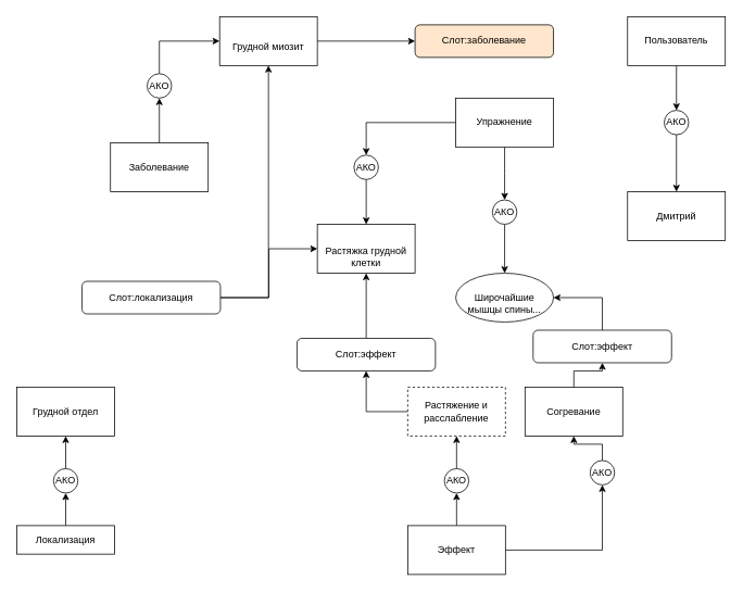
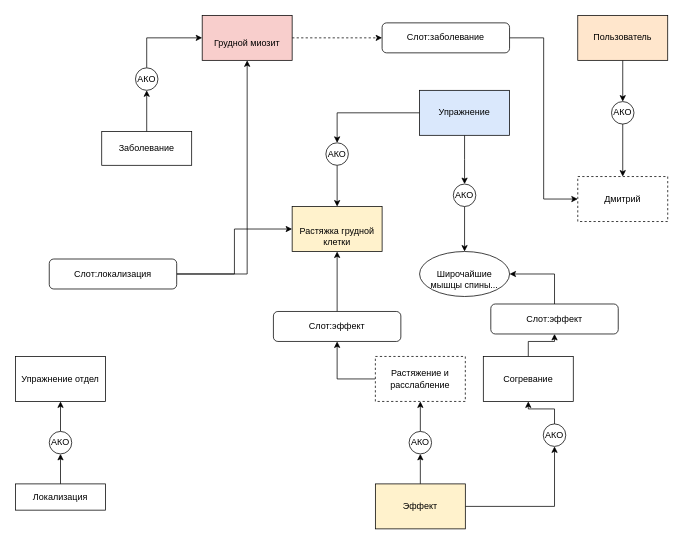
  <mxCell id="0" />
  <mxCell id="1" parent="0" />
  <mxCell id="2" style="edgeStyle=orthogonalEdgeStyle;rounded=0;orthogonalLoop=1;jettySize=auto;html=1;exitX=0.5;exitY=0;exitDx=0;exitDy=0;entryX=0.5;entryY=1;entryDx=0;entryDy=0;" edge="1" parent="1" source="3" target="14"><mxGeometry relative="1" as="geometry" /></mxCell>
- <mxCell id="3" value="Заболевание" style="rounded=0;whiteSpace=wrap;html=1;" vertex="1" parent="1"><mxGeometry x="135" y="175" width="120" height="60" as="geometry" /></mxCell>
+ <mxCell id="3" value="Заболевание" style="rounded=0;whiteSpace=wrap;html=1;" vertex="1" parent="1"><mxGeometry x="135" y="175" width="120" height="45" as="geometry" /></mxCell>
  <mxCell id="4" style="edgeStyle=orthogonalEdgeStyle;rounded=0;orthogonalLoop=1;jettySize=auto;html=1;exitX=0.5;exitY=1;exitDx=0;exitDy=0;entryX=0.5;entryY=0;entryDx=0;entryDy=0;" edge="1" parent="1" source="6"><mxGeometry relative="1" as="geometry"><mxPoint x="619" y="245" as="targetPoint" /></mxGeometry></mxCell>
  <mxCell id="5" style="edgeStyle=orthogonalEdgeStyle;rounded=0;orthogonalLoop=1;jettySize=auto;html=1;exitX=0;exitY=0.5;exitDx=0;exitDy=0;entryX=0.5;entryY=0;entryDx=0;entryDy=0;" edge="1" parent="1" source="6" target="21"><mxGeometry relative="1" as="geometry" /></mxCell>
- <mxCell id="6" value="Упражнение" style="rounded=0;whiteSpace=wrap;html=1;" vertex="1" parent="1"><mxGeometry x="559" y="120" width="120" height="60" as="geometry" /></mxCell>
+ <mxCell id="6" value="Упражнение" style="rounded=0;whiteSpace=wrap;html=1;fillColor=#dae8fc;" vertex="1" parent="1"><mxGeometry x="559" y="120" width="120" height="60" as="geometry" /></mxCell>
  <mxCell id="7" style="edgeStyle=orthogonalEdgeStyle;rounded=0;orthogonalLoop=1;jettySize=auto;html=1;exitX=0.5;exitY=1;exitDx=0;exitDy=0;entryX=0.5;entryY=0;entryDx=0;entryDy=0;" edge="1" parent="1" source="8" target="16"><mxGeometry relative="1" as="geometry" /></mxCell>
- <mxCell id="8" value="Пользователь" style="rounded=0;whiteSpace=wrap;html=1;" vertex="1" parent="1"><mxGeometry x="770" y="20" width="120" height="60" as="geometry" /></mxCell>
- <mxCell id="9" value="Дмитрий" style="rounded=0;whiteSpace=wrap;html=1;" vertex="1" parent="1"><mxGeometry x="770" y="235" width="120" height="60" as="geometry" /></mxCell>
+ <mxCell id="8" value="Пользователь" style="rounded=0;whiteSpace=wrap;html=1;fillColor=#ffe6cc;" vertex="1" parent="1"><mxGeometry x="770" y="20" width="120" height="60" as="geometry" /></mxCell>
+ <mxCell id="9" value="Дмитрий" style="rounded=0;whiteSpace=wrap;html=1;dashed=1;" vertex="1" parent="1"><mxGeometry x="770" y="235" width="120" height="60" as="geometry" /></mxCell>
  <mxCell id="10" value="&lt;br&gt;&lt;table style=&quot;border-collapse:&lt;br/&gt; collapse;width:234pt&quot; width=&quot;312&quot; cellspacing=&quot;0&quot; cellpadding=&quot;0&quot; border=&quot;0&quot;&gt;&lt;tbody&gt;&lt;tr style=&quot;height:15.0pt&quot; height=&quot;20&quot;&gt;  &lt;td style=&quot;height:15.0pt;width:234pt;word-break:initial;&lt;br/&gt;  color:var(--cib-color-neutral-foreground);font-size:var(--cib-type-body1-font-size);&lt;br/&gt;  line-height:var(--cib-type-body1-line-height);font-weight:var(--cib-type-body1-font-weight);&lt;br/&gt;  font-variation-settings: var(--cib-type-body1-font-variation-settings)&quot; width=&quot;312&quot; height=&quot;20&quot;&gt;Широчайшие&lt;br&gt;  мышцы спины...&lt;/td&gt;&lt;/tr&gt;&lt;/tbody&gt;&lt;/table&gt;" style="ellipse;whiteSpace=wrap;html=1;" vertex="1" parent="1"><mxGeometry x="559" y="335" width="120" height="60" as="geometry" /></mxCell>
- <mxCell id="11" style="edgeStyle=orthogonalEdgeStyle;rounded=0;orthogonalLoop=1;jettySize=auto;html=1;exitX=1;exitY=0.5;exitDx=0;exitDy=0;entryX=0;entryY=0.5;entryDx=0;entryDy=0;" edge="1" parent="1" source="12" target="31"><mxGeometry relative="1" as="geometry" /></mxCell>
- <mxCell id="12" value="&lt;table style=&quot;border-collapse:&lt;br/&gt; collapse;width:158pt&quot; width=&quot;210&quot; cellspacing=&quot;0&quot; cellpadding=&quot;0&quot; border=&quot;0&quot;&gt;&lt;tbody&gt;&lt;tr style=&quot;height:15.75pt&quot; height=&quot;21&quot;&gt;&lt;br/&gt;  &lt;td style=&quot;height:15.75pt;width:158pt&quot; width=&quot;210&quot; height=&quot;21&quot;&gt;Грудной миозит&lt;/td&gt;&lt;/tr&gt;&lt;/tbody&gt;&lt;/table&gt;" style="rounded=0;whiteSpace=wrap;html=1;" vertex="1" parent="1"><mxGeometry x="269" y="20" width="120" height="60" as="geometry" /></mxCell>
+ <mxCell id="11" style="edgeStyle=orthogonalEdgeStyle;rounded=0;orthogonalLoop=1;jettySize=auto;html=1;exitX=1;exitY=0.5;exitDx=0;exitDy=0;entryX=0;entryY=0.5;entryDx=0;entryDy=0;dashed=1;" edge="1" parent="1" source="12" target="31"><mxGeometry relative="1" as="geometry" /></mxCell>
+ <mxCell id="12" value="&lt;table style=&quot;border-collapse:&lt;br/&gt; collapse;width:158pt&quot; width=&quot;210&quot; cellspacing=&quot;0&quot; cellpadding=&quot;0&quot; border=&quot;0&quot;&gt;&lt;tbody&gt;&lt;tr style=&quot;height:15.75pt&quot; height=&quot;21&quot;&gt;&lt;br/&gt;  &lt;td style=&quot;height:15.75pt;width:158pt&quot; width=&quot;210&quot; height=&quot;21&quot;&gt;Грудной миозит&lt;/td&gt;&lt;/tr&gt;&lt;/tbody&gt;&lt;/table&gt;" style="rounded=0;whiteSpace=wrap;html=1;fillColor=#f8cecc;" vertex="1" parent="1"><mxGeometry x="269" y="20" width="120" height="60" as="geometry" /></mxCell>
  <mxCell id="13" style="edgeStyle=orthogonalEdgeStyle;rounded=0;orthogonalLoop=1;jettySize=auto;html=1;exitX=0.5;exitY=0;exitDx=0;exitDy=0;entryX=0;entryY=0.5;entryDx=0;entryDy=0;" edge="1" parent="1" source="14" target="12"><mxGeometry relative="1" as="geometry" /></mxCell>
  <mxCell id="14" value="АКО" style="ellipse;whiteSpace=wrap;html=1;aspect=fixed;" vertex="1" parent="1"><mxGeometry x="180" y="90" width="30" height="30" as="geometry" /></mxCell>
  <mxCell id="15" style="edgeStyle=orthogonalEdgeStyle;rounded=0;orthogonalLoop=1;jettySize=auto;html=1;exitX=0.5;exitY=1;exitDx=0;exitDy=0;entryX=0.5;entryY=0;entryDx=0;entryDy=0;" edge="1" parent="1" source="16" target="9"><mxGeometry relative="1" as="geometry" /></mxCell>
  <mxCell id="16" value="АКО" style="ellipse;whiteSpace=wrap;html=1;aspect=fixed;" vertex="1" parent="1"><mxGeometry x="815" y="135" width="30" height="30" as="geometry" /></mxCell>
  <mxCell id="17" style="edgeStyle=orthogonalEdgeStyle;rounded=0;orthogonalLoop=1;jettySize=auto;html=1;exitX=0.5;exitY=1;exitDx=0;exitDy=0;entryX=0.5;entryY=0;entryDx=0;entryDy=0;" edge="1" parent="1" source="18" target="10"><mxGeometry relative="1" as="geometry" /></mxCell>
  <mxCell id="18" value="АКО" style="ellipse;whiteSpace=wrap;html=1;aspect=fixed;" vertex="1" parent="1"><mxGeometry x="604" y="245" width="30" height="30" as="geometry" /></mxCell>
- <mxCell id="19" value="&lt;table style=&quot;border-collapse:&lt;br/&gt; collapse;width:234pt&quot; width=&quot;312&quot; cellspacing=&quot;0&quot; cellpadding=&quot;0&quot; border=&quot;0&quot;&gt;&lt;tbody&gt;&lt;tr style=&quot;height:15.0pt&quot; height=&quot;20&quot;&gt;&lt;td style=&quot;height:15.0pt;width:234pt;word-break:initial;&lt;br/&gt;  color:var(--cib-color-neutral-foreground);font-size:var(--cib-type-body1-font-size);&lt;br/&gt;  line-height:var(--cib-type-body1-line-height);font-weight:var(--cib-type-body1-font-weight);&lt;br/&gt;  font-variation-settings: var(--cib-type-body1-font-variation-settings)&quot; width=&quot;312&quot; height=&quot;20&quot;&gt;&lt;/td&gt;&lt;/tr&gt;&lt;/tbody&gt;&lt;/table&gt;Растяжка грудной&lt;br&gt;клетки" style="rounded=0;whiteSpace=wrap;html=1;" vertex="1" parent="1"><mxGeometry x="389" y="275" width="120" height="60" as="geometry" /></mxCell>
+ <mxCell id="19" value="&lt;table style=&quot;border-collapse:&lt;br/&gt; collapse;width:234pt&quot; width=&quot;312&quot; cellspacing=&quot;0&quot; cellpadding=&quot;0&quot; border=&quot;0&quot;&gt;&lt;tbody&gt;&lt;tr style=&quot;height:15.0pt&quot; height=&quot;20&quot;&gt;&lt;td style=&quot;height:15.0pt;width:234pt;word-break:initial;&lt;br/&gt;  color:var(--cib-color-neutral-foreground);font-size:var(--cib-type-body1-font-size);&lt;br/&gt;  line-height:var(--cib-type-body1-line-height);font-weight:var(--cib-type-body1-font-weight);&lt;br/&gt;  font-variation-settings: var(--cib-type-body1-font-variation-settings)&quot; width=&quot;312&quot; height=&quot;20&quot;&gt;&lt;/td&gt;&lt;/tr&gt;&lt;/tbody&gt;&lt;/table&gt;Растяжка грудной&lt;br&gt;клетки" style="rounded=0;whiteSpace=wrap;html=1;fillColor=#fff2cc;" vertex="1" parent="1"><mxGeometry x="389" y="275" width="120" height="60" as="geometry" /></mxCell>
  <mxCell id="20" style="edgeStyle=orthogonalEdgeStyle;rounded=0;orthogonalLoop=1;jettySize=auto;html=1;exitX=0.5;exitY=1;exitDx=0;exitDy=0;" edge="1" parent="1" source="21" target="19"><mxGeometry relative="1" as="geometry" /></mxCell>
  <mxCell id="21" value="АКО" style="ellipse;whiteSpace=wrap;html=1;aspect=fixed;" vertex="1" parent="1"><mxGeometry x="434" y="190" width="30" height="30" as="geometry" /></mxCell>
- <mxCell id="22" value="Грудной отдел" style="rounded=0;whiteSpace=wrap;html=1;" vertex="1" parent="1"><mxGeometry x="20" y="475" width="120" height="60" as="geometry" /></mxCell>
+ <mxCell id="22" value="Упражнение отдел" style="rounded=0;whiteSpace=wrap;html=1;" vertex="1" parent="1"><mxGeometry x="20" y="475" width="120" height="60" as="geometry" /></mxCell>
  <mxCell id="23" style="edgeStyle=orthogonalEdgeStyle;rounded=0;orthogonalLoop=1;jettySize=auto;html=1;exitX=0.5;exitY=0;exitDx=0;exitDy=0;entryX=0.5;entryY=1;entryDx=0;entryDy=0;" edge="1" parent="1" source="24" target="22"><mxGeometry relative="1" as="geometry" /></mxCell>
  <mxCell id="24" value="АКО" style="ellipse;whiteSpace=wrap;html=1;aspect=fixed;" vertex="1" parent="1"><mxGeometry x="65" y="575" width="30" height="30" as="geometry" /></mxCell>
  <mxCell id="25" style="edgeStyle=orthogonalEdgeStyle;rounded=0;orthogonalLoop=1;jettySize=auto;html=1;exitX=0.5;exitY=0;exitDx=0;exitDy=0;entryX=0.5;entryY=1;entryDx=0;entryDy=0;" edge="1" parent="1" source="26" target="24"><mxGeometry relative="1" as="geometry" /></mxCell>
  <mxCell id="26" value="Локализация" style="rounded=0;whiteSpace=wrap;html=1;" vertex="1" parent="1"><mxGeometry x="20" y="645" width="120" height="35" as="geometry" /></mxCell>
  <mxCell id="27" style="edgeStyle=orthogonalEdgeStyle;rounded=0;orthogonalLoop=1;jettySize=auto;html=1;exitX=1;exitY=0.5;exitDx=0;exitDy=0;entryX=0;entryY=0.5;entryDx=0;entryDy=0;" edge="1" parent="1" source="29" target="19"><mxGeometry relative="1" as="geometry" /></mxCell>
  <mxCell id="28" style="edgeStyle=orthogonalEdgeStyle;rounded=0;orthogonalLoop=1;jettySize=auto;html=1;exitX=1;exitY=0.5;exitDx=0;exitDy=0;entryX=0.5;entryY=1;entryDx=0;entryDy=0;" edge="1" parent="1" source="29" target="12"><mxGeometry relative="1" as="geometry" /></mxCell>
- <mxCell id="29" value="Слот:локализация" style="rounded=1;whiteSpace=wrap;html=1;" vertex="1" parent="1"><mxGeometry x="100" y="345" width="170" height="40" as="geometry" /></mxCell>
- <mxCell id="31" value="Слот:заболевание" style="rounded=1;whiteSpace=wrap;html=1;fillColor=#ffe6cc;" vertex="1" parent="1"><mxGeometry x="509" y="30" width="170" height="40" as="geometry" /></mxCell>
+ <mxCell id="29" value="Слот:локализация" style="rounded=1;whiteSpace=wrap;html=1;" vertex="1" parent="1"><mxGeometry x="65" y="345" width="170" height="40" as="geometry" /></mxCell>
+ <mxCell id="30" style="edgeStyle=orthogonalEdgeStyle;rounded=0;orthogonalLoop=1;jettySize=auto;html=1;exitX=1;exitY=0.5;exitDx=0;exitDy=0;entryX=0;entryY=0.5;entryDx=0;entryDy=0;" edge="1" parent="1" source="31" target="9"><mxGeometry relative="1" as="geometry" /></mxCell>
+ <mxCell id="31" value="Слот:заболевание" style="rounded=1;whiteSpace=wrap;html=1;" vertex="1" parent="1"><mxGeometry x="509" y="30" width="170" height="40" as="geometry" /></mxCell>
  <mxCell id="32" style="edgeStyle=orthogonalEdgeStyle;rounded=0;orthogonalLoop=1;jettySize=auto;html=1;exitX=0;exitY=0.5;exitDx=0;exitDy=0;entryX=0.5;entryY=1;entryDx=0;entryDy=0;" edge="1" parent="1" source="33" target="44"><mxGeometry relative="1" as="geometry" /></mxCell>
  <mxCell id="33" value="Растяжение и расслабление" style="rounded=0;whiteSpace=wrap;html=1;dashed=1;" vertex="1" parent="1"><mxGeometry x="500" y="475" width="120" height="60" as="geometry" /></mxCell>
  <mxCell id="34" style="edgeStyle=orthogonalEdgeStyle;rounded=0;orthogonalLoop=1;jettySize=auto;html=1;exitX=0.5;exitY=0;exitDx=0;exitDy=0;entryX=0.5;entryY=1;entryDx=0;entryDy=0;" edge="1" parent="1" source="35" target="33"><mxGeometry relative="1" as="geometry" /></mxCell>
  <mxCell id="35" value="АКО" style="ellipse;whiteSpace=wrap;html=1;aspect=fixed;" vertex="1" parent="1"><mxGeometry x="545" y="575" width="30" height="30" as="geometry" /></mxCell>
  <mxCell id="36" style="edgeStyle=orthogonalEdgeStyle;rounded=0;orthogonalLoop=1;jettySize=auto;html=1;exitX=0.5;exitY=0;exitDx=0;exitDy=0;entryX=0.5;entryY=1;entryDx=0;entryDy=0;" edge="1" parent="1" source="38" target="35"><mxGeometry relative="1" as="geometry" /></mxCell>
  <mxCell id="37" style="edgeStyle=orthogonalEdgeStyle;rounded=0;orthogonalLoop=1;jettySize=auto;html=1;exitX=1;exitY=0.5;exitDx=0;exitDy=0;entryX=0.5;entryY=1;entryDx=0;entryDy=0;" edge="1" parent="1" source="38" target="42"><mxGeometry relative="1" as="geometry" /></mxCell>
- <mxCell id="38" value="Эффект" style="rounded=0;whiteSpace=wrap;html=1;" vertex="1" parent="1"><mxGeometry x="500" y="645" width="120" height="60" as="geometry" /></mxCell>
+ <mxCell id="38" value="Эффект" style="rounded=0;whiteSpace=wrap;html=1;fillColor=#fff2cc;" vertex="1" parent="1"><mxGeometry x="500" y="645" width="120" height="60" as="geometry" /></mxCell>
  <mxCell id="39" style="edgeStyle=orthogonalEdgeStyle;rounded=0;orthogonalLoop=1;jettySize=auto;html=1;exitX=0.5;exitY=0;exitDx=0;exitDy=0;" edge="1" parent="1" source="40" target="46"><mxGeometry relative="1" as="geometry" /></mxCell>
  <mxCell id="40" value="Согревание" style="rounded=0;whiteSpace=wrap;html=1;" vertex="1" parent="1"><mxGeometry x="644" y="475" width="120" height="60" as="geometry" /></mxCell>
  <mxCell id="41" style="edgeStyle=orthogonalEdgeStyle;rounded=0;orthogonalLoop=1;jettySize=auto;html=1;exitX=0.5;exitY=0;exitDx=0;exitDy=0;entryX=0.5;entryY=1;entryDx=0;entryDy=0;" edge="1" parent="1" source="42" target="40"><mxGeometry relative="1" as="geometry" /></mxCell>
  <mxCell id="42" value="АКО" style="ellipse;whiteSpace=wrap;html=1;aspect=fixed;" vertex="1" parent="1"><mxGeometry x="724" y="565" width="30" height="30" as="geometry" /></mxCell>
  <mxCell id="43" style="edgeStyle=orthogonalEdgeStyle;rounded=0;orthogonalLoop=1;jettySize=auto;html=1;exitX=0.5;exitY=0;exitDx=0;exitDy=0;entryX=0.5;entryY=1;entryDx=0;entryDy=0;" edge="1" parent="1" source="44" target="19"><mxGeometry relative="1" as="geometry" /></mxCell>
  <mxCell id="44" value="Слот:эффект" style="rounded=1;whiteSpace=wrap;html=1;" vertex="1" parent="1"><mxGeometry x="364" y="415" width="170" height="40" as="geometry" /></mxCell>
  <mxCell id="45" style="edgeStyle=orthogonalEdgeStyle;rounded=0;orthogonalLoop=1;jettySize=auto;html=1;exitX=0.5;exitY=0;exitDx=0;exitDy=0;entryX=1;entryY=0.5;entryDx=0;entryDy=0;" edge="1" parent="1" source="46" target="10"><mxGeometry relative="1" as="geometry" /></mxCell>
  <mxCell id="46" value="Слот:эффект" style="rounded=1;whiteSpace=wrap;html=1;" vertex="1" parent="1"><mxGeometry x="654" y="405" width="170" height="40" as="geometry" /></mxCell>
